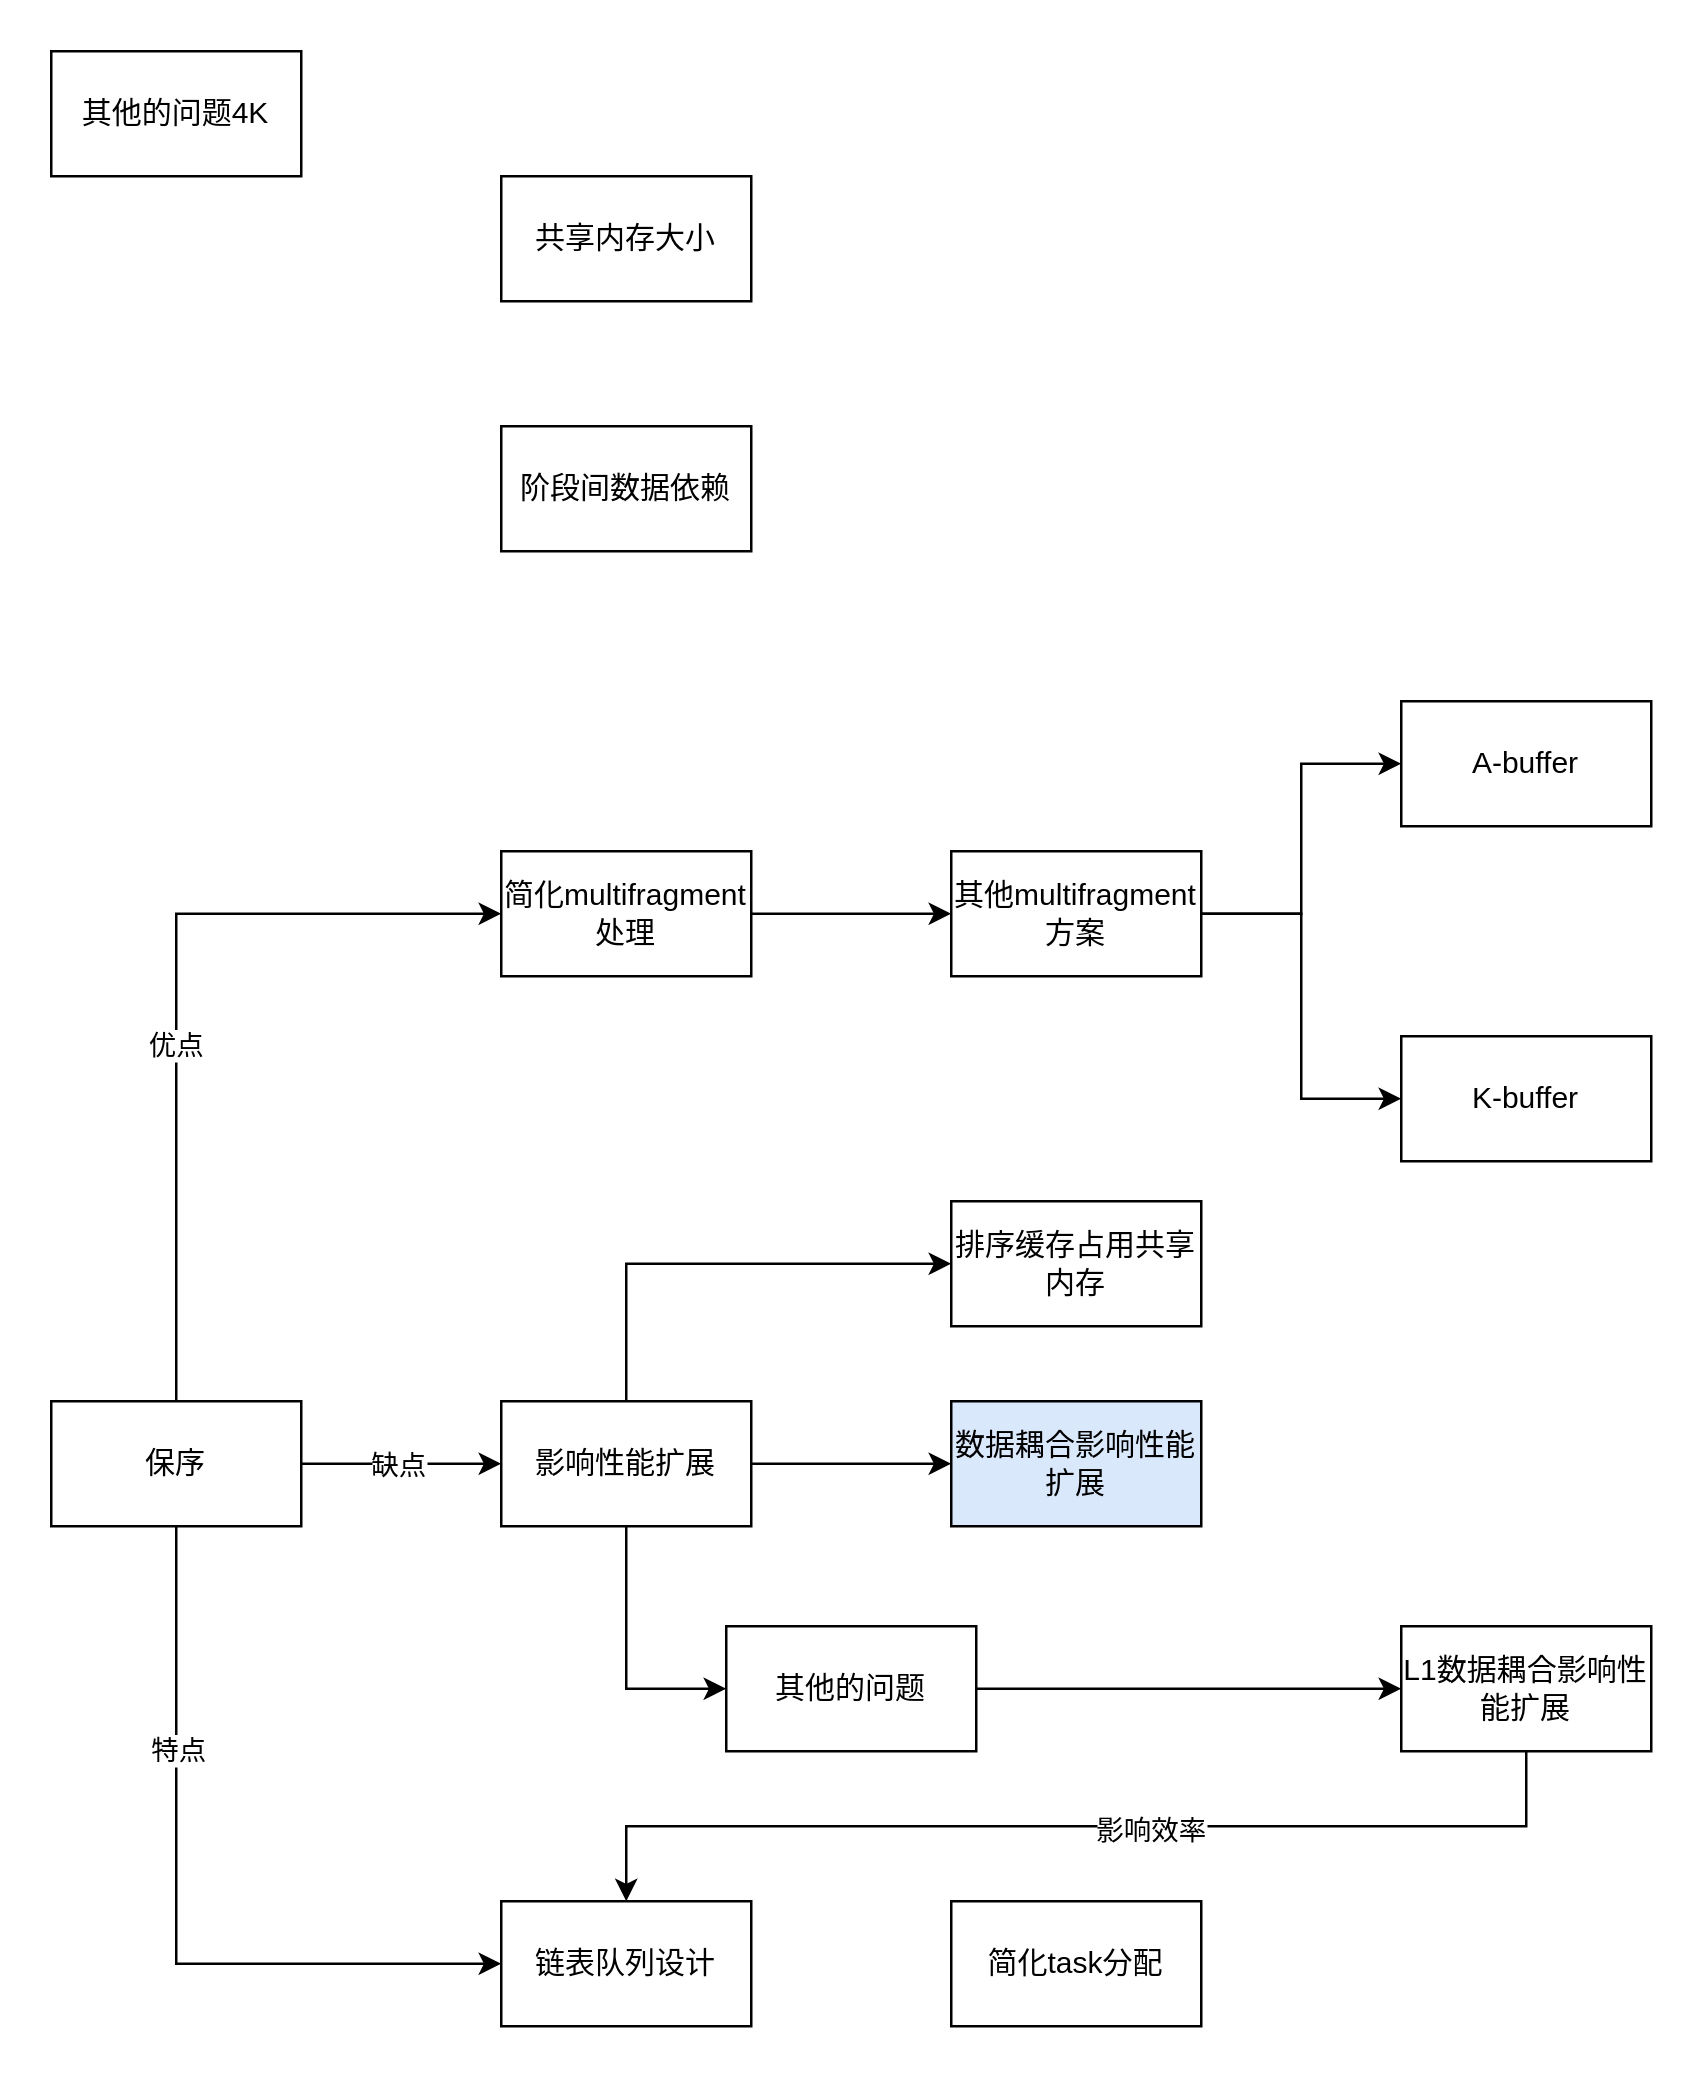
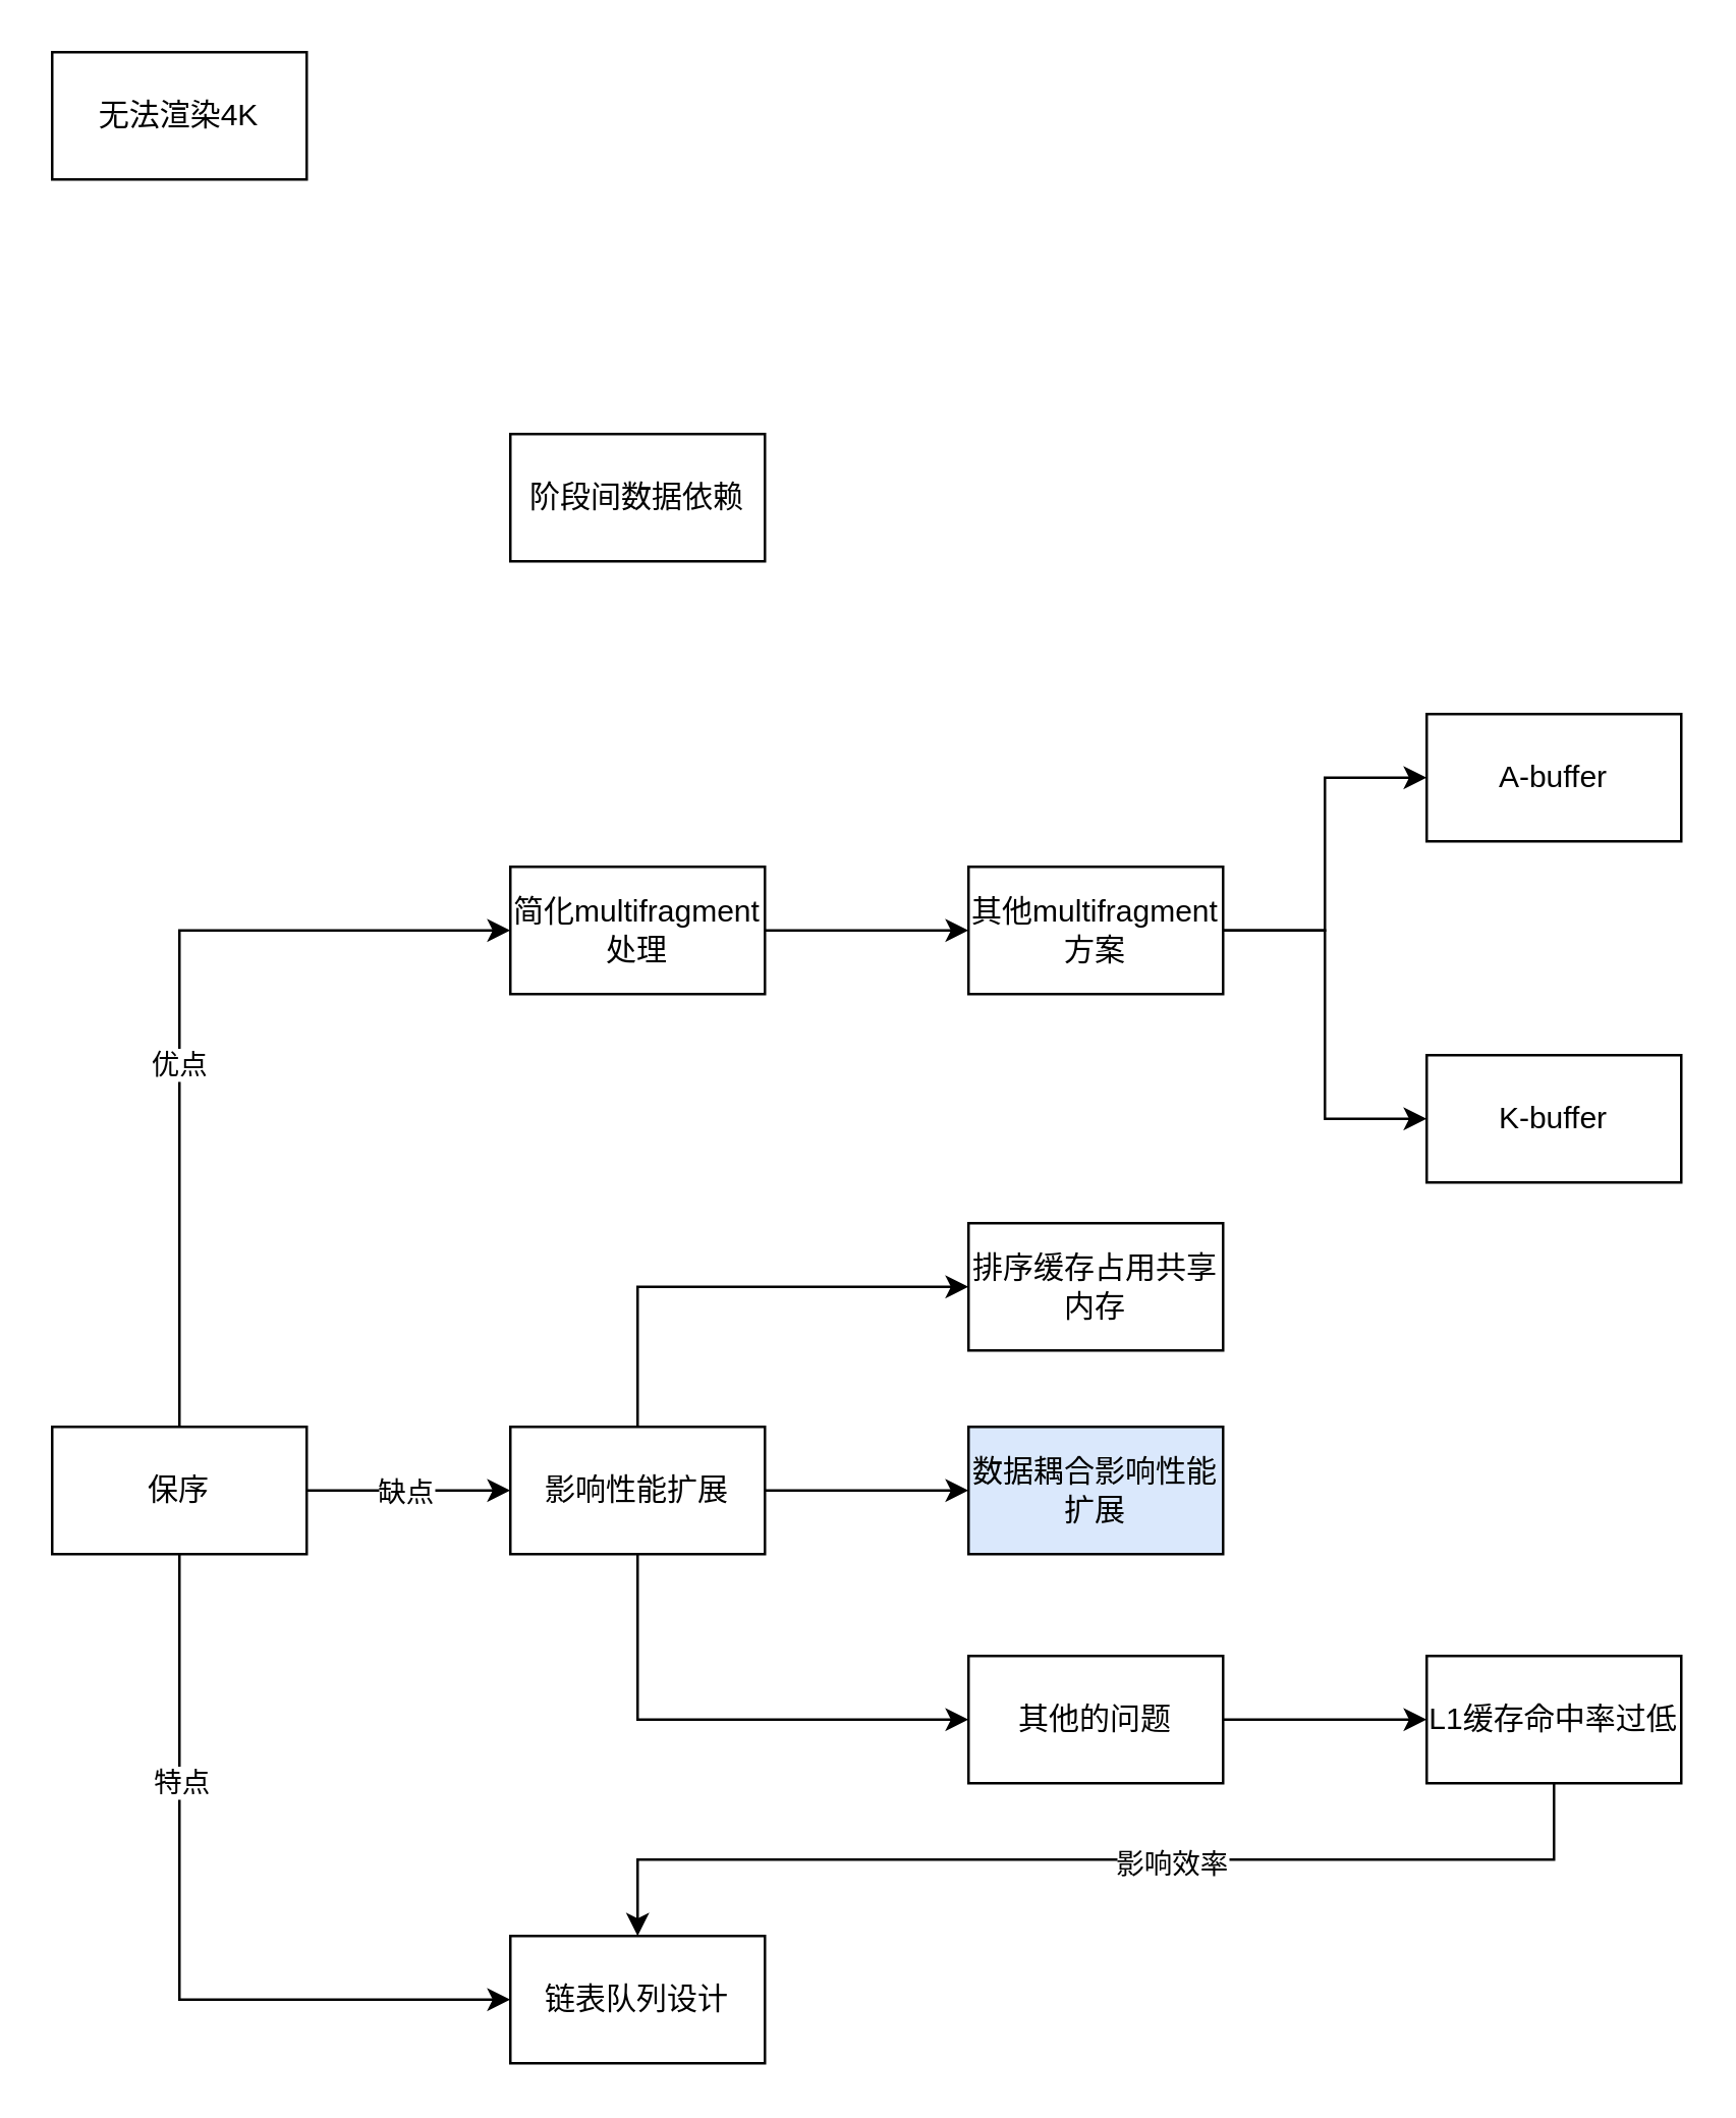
  <mxCell id="0" />
  <mxCell id="1" parent="0" />
- <mxCell id="2" value="其他的问题4K" style="rounded=0;whiteSpace=wrap;html=1;" vertex="1" parent="1"><mxGeometry x="20" y="20" width="100" height="50" as="geometry" /></mxCell>
+ <mxCell id="2" value="无法渲染4K" style="rounded=0;whiteSpace=wrap;html=1;" vertex="1" parent="1"><mxGeometry x="20" y="20" width="100" height="50" as="geometry" /></mxCell>
  <mxCell id="3" style="rounded=0;orthogonalLoop=1;jettySize=auto;html=1;exitX=0.5;exitY=0;exitDx=0;exitDy=0;entryX=0;entryY=0.5;entryDx=0;entryDy=0;edgeStyle=orthogonalEdgeStyle;" edge="1" parent="1" source="9" target="13"><mxGeometry relative="1" as="geometry" /></mxCell>
  <mxCell id="4" value="优点" style="edgeLabel;html=1;align=center;verticalAlign=middle;resizable=0;points=[];" vertex="1" connectable="0" parent="3"><mxGeometry x="-0.118" y="1" relative="1" as="geometry"><mxPoint as="offset" /></mxGeometry></mxCell>
  <mxCell id="5" style="rounded=0;orthogonalLoop=1;jettySize=auto;html=1;entryX=0;entryY=0.5;entryDx=0;entryDy=0;exitX=1;exitY=0.5;exitDx=0;exitDy=0;edgeStyle=orthogonalEdgeStyle;" edge="1" parent="1" source="9" target="17"><mxGeometry relative="1" as="geometry" /></mxCell>
  <mxCell id="6" value="缺点" style="edgeLabel;html=1;align=center;verticalAlign=middle;resizable=0;points=[];" vertex="1" connectable="0" parent="5"><mxGeometry x="-0.06" relative="1" as="geometry"><mxPoint as="offset" /></mxGeometry></mxCell>
  <mxCell id="7" value="" style="edgeStyle=orthogonalEdgeStyle;rounded=0;orthogonalLoop=1;jettySize=auto;html=1;exitX=0.5;exitY=1;exitDx=0;exitDy=0;entryX=0;entryY=0.5;entryDx=0;entryDy=0;" edge="1" parent="1" source="9" target="27"><mxGeometry relative="1" as="geometry" /></mxCell>
  <mxCell id="8" value="特点" style="edgeLabel;html=1;align=center;verticalAlign=middle;resizable=0;points=[];" vertex="1" connectable="0" parent="7"><mxGeometry x="-0.63" relative="1" as="geometry"><mxPoint y="33" as="offset" /></mxGeometry></mxCell>
  <mxCell id="9" value="保序" style="rounded=0;whiteSpace=wrap;html=1;" vertex="1" parent="1"><mxGeometry x="20" y="560" width="100" height="50" as="geometry" /></mxCell>
- <mxCell id="10" value="共享内存大小" style="rounded=0;whiteSpace=wrap;html=1;" vertex="1" parent="1"><mxGeometry x="200" y="70" width="100" height="50" as="geometry" /></mxCell>
  <mxCell id="11" value="阶段间数据依赖" style="rounded=0;whiteSpace=wrap;html=1;" vertex="1" parent="1"><mxGeometry x="200" y="170" width="100" height="50" as="geometry" /></mxCell>
  <mxCell id="12" value="" style="edgeStyle=orthogonalEdgeStyle;rounded=0;orthogonalLoop=1;jettySize=auto;html=1;" edge="1" parent="1" source="13" target="20"><mxGeometry relative="1" as="geometry" /></mxCell>
  <mxCell id="13" value="简化multifragment处理" style="rounded=0;whiteSpace=wrap;html=1;" vertex="1" parent="1"><mxGeometry x="200" y="340" width="100" height="50" as="geometry" /></mxCell>
  <mxCell id="14" value="" style="edgeStyle=orthogonalEdgeStyle;rounded=0;orthogonalLoop=1;jettySize=auto;html=1;" edge="1" parent="1" source="17" target="24"><mxGeometry relative="1" as="geometry" /></mxCell>
  <mxCell id="15" style="edgeStyle=orthogonalEdgeStyle;rounded=0;orthogonalLoop=1;jettySize=auto;html=1;entryX=0;entryY=0.5;entryDx=0;entryDy=0;exitX=0.5;exitY=0;exitDx=0;exitDy=0;" edge="1" parent="1" source="17" target="23"><mxGeometry relative="1" as="geometry" /></mxCell>
  <mxCell id="16" style="edgeStyle=orthogonalEdgeStyle;rounded=0;orthogonalLoop=1;jettySize=auto;html=1;entryX=0;entryY=0.5;entryDx=0;entryDy=0;exitX=0.5;exitY=1;exitDx=0;exitDy=0;" edge="1" parent="1" source="17" target="26"><mxGeometry relative="1" as="geometry" /></mxCell>
  <mxCell id="17" value="影响性能扩展" style="rounded=0;whiteSpace=wrap;html=1;" vertex="1" parent="1"><mxGeometry x="200" y="560" width="100" height="50" as="geometry" /></mxCell>
  <mxCell id="18" value="" style="edgeStyle=orthogonalEdgeStyle;rounded=0;orthogonalLoop=1;jettySize=auto;html=1;entryX=0;entryY=0.5;entryDx=0;entryDy=0;" edge="1" parent="1" source="20" target="21"><mxGeometry relative="1" as="geometry" /></mxCell>
  <mxCell id="19" style="edgeStyle=orthogonalEdgeStyle;rounded=0;orthogonalLoop=1;jettySize=auto;html=1;entryX=0;entryY=0.5;entryDx=0;entryDy=0;" edge="1" parent="1" source="20" target="22"><mxGeometry relative="1" as="geometry" /></mxCell>
  <mxCell id="20" value="其他multifragment方案" style="rounded=0;whiteSpace=wrap;html=1;" vertex="1" parent="1"><mxGeometry x="380" y="340" width="100" height="50" as="geometry" /></mxCell>
  <mxCell id="21" value="A-buffer" style="rounded=0;whiteSpace=wrap;html=1;" vertex="1" parent="1"><mxGeometry x="560" y="280" width="100" height="50" as="geometry" /></mxCell>
  <mxCell id="22" value="K-buffer" style="rounded=0;whiteSpace=wrap;html=1;" vertex="1" parent="1"><mxGeometry x="560" y="414" width="100" height="50" as="geometry" /></mxCell>
  <mxCell id="23" value="排序缓存占用共享内存" style="rounded=0;whiteSpace=wrap;html=1;" vertex="1" parent="1"><mxGeometry x="380" y="480" width="100" height="50" as="geometry" /></mxCell>
  <mxCell id="24" value="数据耦合影响性能扩展" style="rounded=0;whiteSpace=wrap;html=1;fillColor=#dae8fc;" vertex="1" parent="1"><mxGeometry x="380" y="560" width="100" height="50" as="geometry" /></mxCell>
  <mxCell id="25" value="" style="edgeStyle=orthogonalEdgeStyle;rounded=0;orthogonalLoop=1;jettySize=auto;html=1;" edge="1" parent="1" source="26" target="31"><mxGeometry relative="1" as="geometry" /></mxCell>
- <mxCell id="26" value="其他的问题" style="rounded=0;whiteSpace=wrap;html=1;" vertex="1" parent="1"><mxGeometry x="290" y="650" width="100" height="50" as="geometry" /></mxCell>
+ <mxCell id="26" value="其他的问题" style="rounded=0;whiteSpace=wrap;html=1;" vertex="1" parent="1"><mxGeometry x="380" y="650" width="100" height="50" as="geometry" /></mxCell>
  <mxCell id="27" value="链表队列设计" style="rounded=0;whiteSpace=wrap;html=1;" vertex="1" parent="1"><mxGeometry x="200" y="760" width="100" height="50" as="geometry" /></mxCell>
- <mxCell id="28" value="简化task分配" style="rounded=0;whiteSpace=wrap;html=1;" vertex="1" parent="1"><mxGeometry x="380" y="760" width="100" height="50" as="geometry" /></mxCell>
  <mxCell id="29" style="edgeStyle=orthogonalEdgeStyle;rounded=0;orthogonalLoop=1;jettySize=auto;html=1;entryX=0.5;entryY=0;entryDx=0;entryDy=0;exitX=0.5;exitY=1;exitDx=0;exitDy=0;" edge="1" parent="1" source="31" target="27"><mxGeometry relative="1" as="geometry"><mxPoint x="560" y="720" as="sourcePoint" /><mxPoint x="250" y="805" as="targetPoint" /></mxGeometry></mxCell>
  <mxCell id="30" value="影响效率" style="edgeLabel;html=1;align=center;verticalAlign=middle;resizable=0;points=[];" vertex="1" connectable="0" parent="29"><mxGeometry x="-0.14" y="1" relative="1" as="geometry"><mxPoint as="offset" /></mxGeometry></mxCell>
- <mxCell id="31" value="L1数据耦合影响性能扩展" style="rounded=0;whiteSpace=wrap;html=1;" vertex="1" parent="1"><mxGeometry x="560" y="650" width="100" height="50" as="geometry" /></mxCell>
+ <mxCell id="31" value="L1缓存命中率过低" style="rounded=0;whiteSpace=wrap;html=1;" vertex="1" parent="1"><mxGeometry x="560" y="650" width="100" height="50" as="geometry" /></mxCell>
